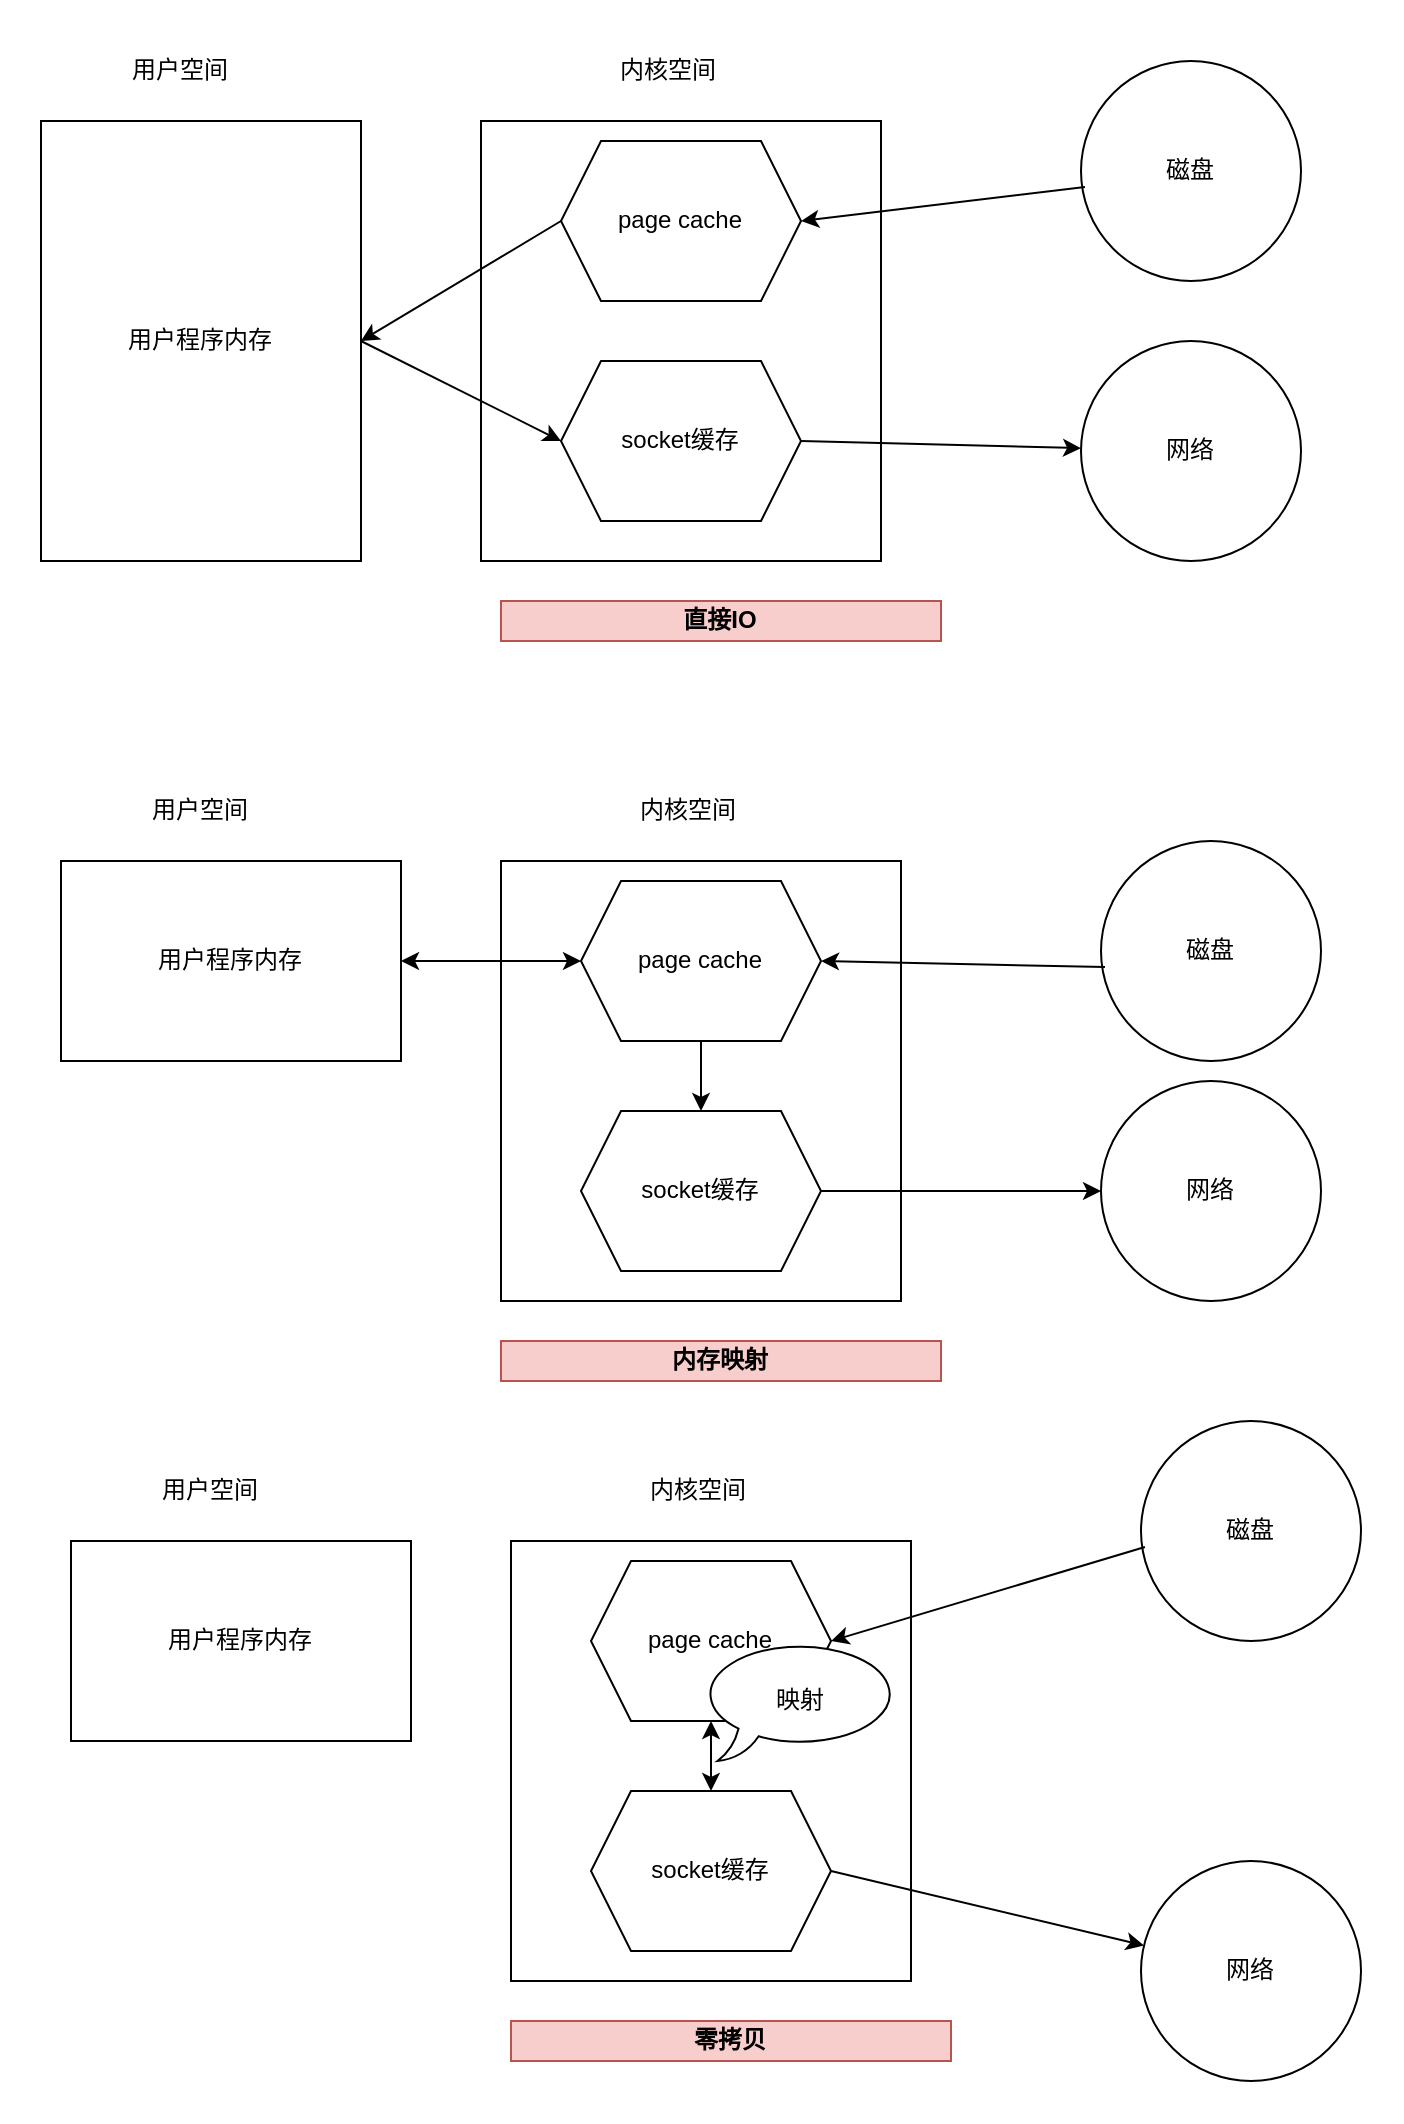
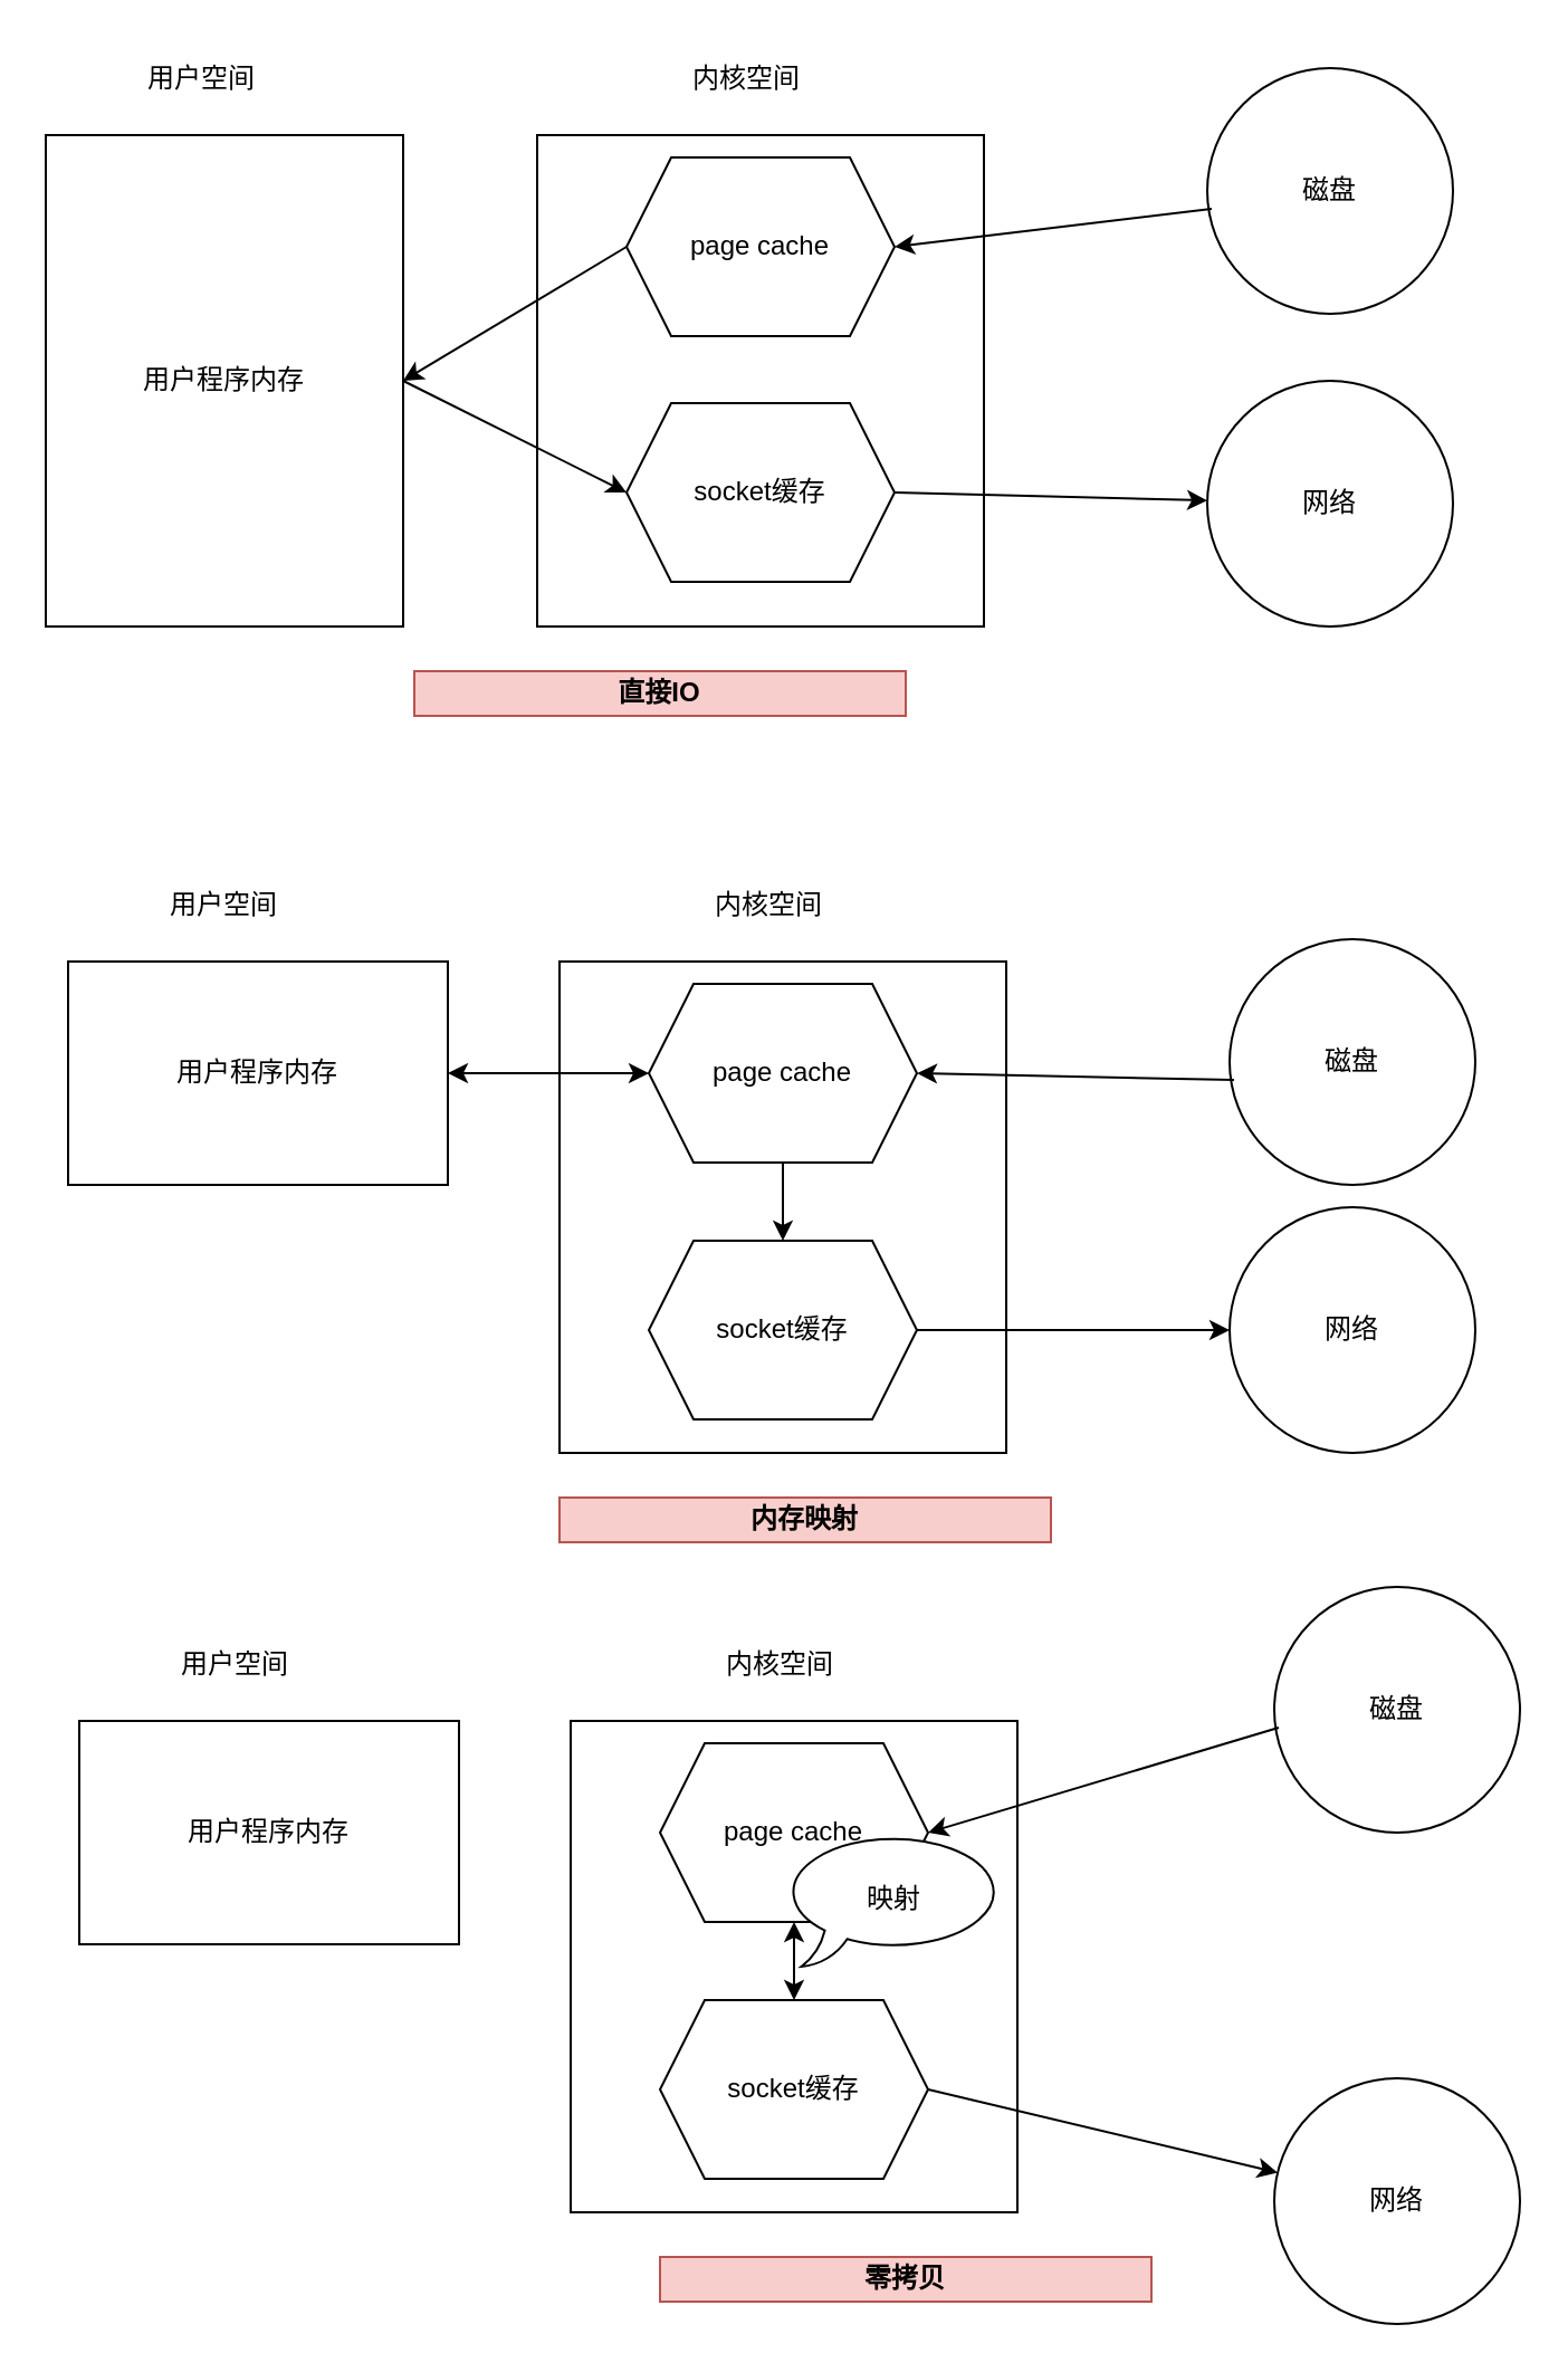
  <mxCell id="0" />
  <mxCell id="1" parent="0" />
  <mxCell id="2" value="用户程序内存" style="rounded=0;whiteSpace=wrap;html=1;" vertex="1" parent="1"><mxGeometry x="20" y="60" width="160" height="220" as="geometry" /></mxCell>
  <mxCell id="3" value="用户空间" style="text;html=1;strokeColor=none;fillColor=none;align=center;verticalAlign=middle;whiteSpace=wrap;rounded=0;" vertex="1" parent="1"><mxGeometry x="60" y="20" width="60" height="30" as="geometry" /></mxCell>
  <mxCell id="4" value="内核空间" style="text;html=1;strokeColor=none;fillColor=none;align=center;verticalAlign=middle;whiteSpace=wrap;rounded=0;" vertex="1" parent="1"><mxGeometry x="304" y="20" width="60" height="30" as="geometry" /></mxCell>
  <mxCell id="5" value="" style="rounded=0;whiteSpace=wrap;html=1;" vertex="1" parent="1"><mxGeometry x="240" y="60" width="200" height="220" as="geometry" /></mxCell>
  <mxCell id="6" value="page cache" style="shape=hexagon;perimeter=hexagonPerimeter2;whiteSpace=wrap;html=1;fixedSize=1;" vertex="1" parent="1"><mxGeometry x="280" y="70" width="120" height="80" as="geometry" /></mxCell>
  <mxCell id="7" value="socket缓存" style="shape=hexagon;perimeter=hexagonPerimeter2;whiteSpace=wrap;html=1;fixedSize=1;" vertex="1" parent="1"><mxGeometry x="280" y="180" width="120" height="80" as="geometry" /></mxCell>
  <mxCell id="8" value="磁盘" style="ellipse;whiteSpace=wrap;html=1;aspect=fixed;" vertex="1" parent="1"><mxGeometry x="540" y="30" width="110" height="110" as="geometry" /></mxCell>
  <mxCell id="9" value="网络" style="ellipse;whiteSpace=wrap;html=1;aspect=fixed;" vertex="1" parent="1"><mxGeometry x="540" y="170" width="110" height="110" as="geometry" /></mxCell>
  <mxCell id="10" value="" style="endArrow=classic;html=1;rounded=0;exitX=0.018;exitY=0.573;exitDx=0;exitDy=0;exitPerimeter=0;entryX=1;entryY=0.5;entryDx=0;entryDy=0;" edge="1" parent="1" source="8" target="6"><mxGeometry width="50" height="50" relative="1" as="geometry"><mxPoint x="360" y="250" as="sourcePoint" /><mxPoint x="410" y="200" as="targetPoint" /></mxGeometry></mxCell>
  <mxCell id="11" value="" style="endArrow=classic;html=1;rounded=0;exitX=0;exitY=0.5;exitDx=0;exitDy=0;entryX=1;entryY=0.5;entryDx=0;entryDy=0;" edge="1" parent="1" source="6" target="2"><mxGeometry width="50" height="50" relative="1" as="geometry"><mxPoint x="360" y="250" as="sourcePoint" /><mxPoint x="410" y="200" as="targetPoint" /></mxGeometry></mxCell>
  <mxCell id="12" value="" style="endArrow=classic;html=1;rounded=0;exitX=1;exitY=0.5;exitDx=0;exitDy=0;entryX=0;entryY=0.5;entryDx=0;entryDy=0;" edge="1" parent="1" source="2" target="7"><mxGeometry width="50" height="50" relative="1" as="geometry"><mxPoint x="290" y="120" as="sourcePoint" /><mxPoint x="190" y="180" as="targetPoint" /></mxGeometry></mxCell>
  <mxCell id="13" value="" style="endArrow=classic;html=1;rounded=0;exitX=1;exitY=0.5;exitDx=0;exitDy=0;" edge="1" parent="1" target="9"><mxGeometry width="50" height="50" relative="1" as="geometry"><mxPoint x="400" y="220" as="sourcePoint" /><mxPoint x="500" y="270" as="targetPoint" /></mxGeometry></mxCell>
- <mxCell id="14" value="直接IO" style="text;html=1;strokeColor=#b85450;fillColor=#f8cecc;align=center;verticalAlign=middle;whiteSpace=wrap;rounded=0;fontStyle=1" vertex="1" parent="1"><mxGeometry x="250" y="300" width="220" height="20" as="geometry" /></mxCell>
+ <mxCell id="14" value="直接IO" style="text;html=1;strokeColor=#b85450;fillColor=#f8cecc;align=center;verticalAlign=middle;whiteSpace=wrap;rounded=0;fontStyle=1" vertex="1" parent="1"><mxGeometry x="185" y="300" width="220" height="20" as="geometry" /></mxCell>
  <mxCell id="15" value="用户程序内存" style="rounded=0;whiteSpace=wrap;html=1;" vertex="1" parent="1"><mxGeometry x="30" y="430" width="170" height="100" as="geometry" /></mxCell>
  <mxCell id="16" value="用户空间" style="text;html=1;strokeColor=none;fillColor=none;align=center;verticalAlign=middle;whiteSpace=wrap;rounded=0;" vertex="1" parent="1"><mxGeometry x="70" y="390" width="60" height="30" as="geometry" /></mxCell>
  <mxCell id="17" value="内核空间" style="text;html=1;strokeColor=none;fillColor=none;align=center;verticalAlign=middle;whiteSpace=wrap;rounded=0;" vertex="1" parent="1"><mxGeometry x="314" y="390" width="60" height="30" as="geometry" /></mxCell>
  <mxCell id="18" value="" style="rounded=0;whiteSpace=wrap;html=1;" vertex="1" parent="1"><mxGeometry x="250" y="430" width="200" height="220" as="geometry" /></mxCell>
  <mxCell id="19" style="edgeStyle=orthogonalEdgeStyle;rounded=0;orthogonalLoop=1;jettySize=auto;html=1;exitX=0.5;exitY=1;exitDx=0;exitDy=0;entryX=0.5;entryY=0;entryDx=0;entryDy=0;" edge="1" parent="1" source="20" target="21"><mxGeometry relative="1" as="geometry" /></mxCell>
  <mxCell id="20" value="page cache" style="shape=hexagon;perimeter=hexagonPerimeter2;whiteSpace=wrap;html=1;fixedSize=1;" vertex="1" parent="1"><mxGeometry x="290" y="440" width="120" height="80" as="geometry" /></mxCell>
  <mxCell id="21" value="socket缓存" style="shape=hexagon;perimeter=hexagonPerimeter2;whiteSpace=wrap;html=1;fixedSize=1;" vertex="1" parent="1"><mxGeometry x="290" y="555" width="120" height="80" as="geometry" /></mxCell>
  <mxCell id="22" value="磁盘" style="ellipse;whiteSpace=wrap;html=1;aspect=fixed;" vertex="1" parent="1"><mxGeometry x="550" y="420" width="110" height="110" as="geometry" /></mxCell>
  <mxCell id="23" value="网络" style="ellipse;whiteSpace=wrap;html=1;aspect=fixed;" vertex="1" parent="1"><mxGeometry x="550" y="540" width="110" height="110" as="geometry" /></mxCell>
  <mxCell id="24" value="" style="endArrow=classic;html=1;rounded=0;exitX=0.018;exitY=0.573;exitDx=0;exitDy=0;exitPerimeter=0;entryX=1;entryY=0.5;entryDx=0;entryDy=0;" edge="1" parent="1" source="22" target="20"><mxGeometry width="50" height="50" relative="1" as="geometry"><mxPoint x="370" y="620" as="sourcePoint" /><mxPoint x="420" y="570" as="targetPoint" /></mxGeometry></mxCell>
  <mxCell id="25" value="" style="endArrow=classic;html=1;rounded=0;exitX=1;exitY=0.5;exitDx=0;exitDy=0;" edge="1" parent="1" target="23" source="21"><mxGeometry width="50" height="50" relative="1" as="geometry"><mxPoint x="410" y="590" as="sourcePoint" /><mxPoint x="510" y="640" as="targetPoint" /></mxGeometry></mxCell>
  <mxCell id="26" value="内存映射" style="text;html=1;strokeColor=#b85450;fillColor=#f8cecc;align=center;verticalAlign=middle;whiteSpace=wrap;rounded=0;fontStyle=1" vertex="1" parent="1"><mxGeometry x="250" y="670" width="220" height="20" as="geometry" /></mxCell>
  <mxCell id="27" value="" style="endArrow=classic;startArrow=classic;html=1;rounded=0;exitX=1;exitY=0.5;exitDx=0;exitDy=0;entryX=0;entryY=0.5;entryDx=0;entryDy=0;" edge="1" parent="1" source="15" target="20"><mxGeometry width="50" height="50" relative="1" as="geometry"><mxPoint x="230" y="550" as="sourcePoint" /><mxPoint x="280" y="500" as="targetPoint" /></mxGeometry></mxCell>
  <mxCell id="28" value="用户程序内存" style="rounded=0;whiteSpace=wrap;html=1;" vertex="1" parent="1"><mxGeometry x="35" y="770" width="170" height="100" as="geometry" /></mxCell>
  <mxCell id="29" value="用户空间" style="text;html=1;strokeColor=none;fillColor=none;align=center;verticalAlign=middle;whiteSpace=wrap;rounded=0;" vertex="1" parent="1"><mxGeometry x="75" y="730" width="60" height="30" as="geometry" /></mxCell>
  <mxCell id="30" value="内核空间" style="text;html=1;strokeColor=none;fillColor=none;align=center;verticalAlign=middle;whiteSpace=wrap;rounded=0;" vertex="1" parent="1"><mxGeometry x="319" y="730" width="60" height="30" as="geometry" /></mxCell>
  <mxCell id="31" value="" style="rounded=0;whiteSpace=wrap;html=1;" vertex="1" parent="1"><mxGeometry x="255" y="770" width="200" height="220" as="geometry" /></mxCell>
  <mxCell id="32" value="page cache" style="shape=hexagon;perimeter=hexagonPerimeter2;whiteSpace=wrap;html=1;fixedSize=1;" vertex="1" parent="1"><mxGeometry x="295" y="780" width="120" height="80" as="geometry" /></mxCell>
  <mxCell id="33" value="socket缓存" style="shape=hexagon;perimeter=hexagonPerimeter2;whiteSpace=wrap;html=1;fixedSize=1;" vertex="1" parent="1"><mxGeometry x="295" y="895" width="120" height="80" as="geometry" /></mxCell>
  <mxCell id="34" value="磁盘" style="ellipse;whiteSpace=wrap;html=1;aspect=fixed;" vertex="1" parent="1"><mxGeometry x="570" y="710" width="110" height="110" as="geometry" /></mxCell>
  <mxCell id="35" value="网络" style="ellipse;whiteSpace=wrap;html=1;aspect=fixed;" vertex="1" parent="1"><mxGeometry x="570" y="930" width="110" height="110" as="geometry" /></mxCell>
  <mxCell id="36" value="" style="endArrow=classic;html=1;rounded=0;exitX=0.018;exitY=0.573;exitDx=0;exitDy=0;exitPerimeter=0;entryX=1;entryY=0.5;entryDx=0;entryDy=0;" edge="1" parent="1" source="34" target="32"><mxGeometry width="50" height="50" relative="1" as="geometry"><mxPoint x="375" y="960" as="sourcePoint" /><mxPoint x="425" y="910" as="targetPoint" /></mxGeometry></mxCell>
  <mxCell id="37" value="" style="endArrow=classic;html=1;rounded=0;exitX=1;exitY=0.5;exitDx=0;exitDy=0;" edge="1" parent="1" source="33" target="35"><mxGeometry width="50" height="50" relative="1" as="geometry"><mxPoint x="415" y="930" as="sourcePoint" /><mxPoint x="515" y="980" as="targetPoint" /></mxGeometry></mxCell>
- <mxCell id="38" value="零拷贝" style="text;html=1;strokeColor=#b85450;fillColor=#f8cecc;align=center;verticalAlign=middle;whiteSpace=wrap;rounded=0;fontStyle=1" vertex="1" parent="1"><mxGeometry x="255" y="1010" width="220" height="20" as="geometry" /></mxCell>
+ <mxCell id="38" value="零拷贝" style="text;html=1;strokeColor=#b85450;fillColor=#f8cecc;align=center;verticalAlign=middle;whiteSpace=wrap;rounded=0;fontStyle=1" vertex="1" parent="1"><mxGeometry x="295" y="1010" width="220" height="20" as="geometry" /></mxCell>
  <mxCell id="39" value="" style="endArrow=classic;startArrow=classic;html=1;rounded=0;entryX=0.5;entryY=1;entryDx=0;entryDy=0;exitX=0.5;exitY=0;exitDx=0;exitDy=0;" edge="1" parent="1" source="33" target="32"><mxGeometry width="50" height="50" relative="1" as="geometry"><mxPoint x="360" y="960" as="sourcePoint" /><mxPoint x="410" y="910" as="targetPoint" /></mxGeometry></mxCell>
  <mxCell id="40" value="映射" style="whiteSpace=wrap;html=1;shape=mxgraph.basic.oval_callout" vertex="1" parent="1"><mxGeometry x="350" y="820" width="100" height="60" as="geometry" /></mxCell>
